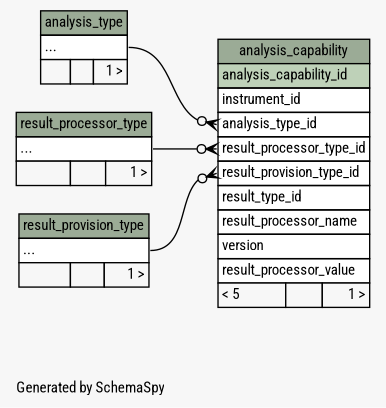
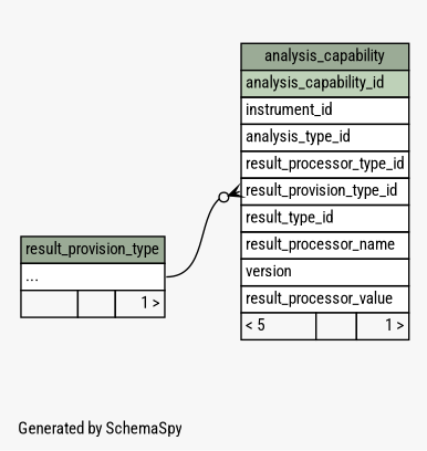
  digraph {
    bgcolor="#f7f7f7"
    fontname="Roboto Condensed"
    fontsize=11
    label="\nGenerated by SchemaSpy"
    labeljust=l
    nodesep=0.18
    rankdir=RL
    ranksep=0.46
    node [fontname="Roboto Condensed" fontsize=11 shape=plaintext]
    edge [arrowhead=none arrowsize=0.8 arrowtail=crowodot dir=back fontname="Roboto Condensed" headport="elipses:e"]
    n1 [label=<     <TABLE BORDER="0" CELLBORDER="1" CELLSPACING="0" BGCOLOR="#ffffff">       <TR><TD COLSPAN="3" BGCOLOR="#9bab96" ALIGN="CENTER">analysis_capability</TD></TR>       <TR><TD PORT="analysis_capability_id" COLSPAN="3" BGCOLOR="#bed1b8" ALIGN="LEFT">analysis_capability_id</TD></TR>       <TR><TD PORT="instrument_id" COLSPAN="3" ALIGN="LEFT">instrument_id</TD></TR>       <TR><TD PORT="analysis_type_id" COLSPAN="3" ALIGN="LEFT">analysis_type_id</TD></TR>       <TR><TD PORT="result_processor_type_id" COLSPAN="3" ALIGN="LEFT">result_processor_type_id</TD></TR>       <TR><TD PORT="result_provision_type_id" COLSPAN="3" ALIGN="LEFT">result_provision_type_id</TD></TR>       <TR><TD PORT="result_type_id" COLSPAN="3" ALIGN="LEFT">result_type_id</TD></TR>       <TR><TD PORT="result_processor_name" COLSPAN="3" ALIGN="LEFT">result_processor_name</TD></TR>       <TR><TD PORT="version" COLSPAN="3" ALIGN="LEFT">version</TD></TR>       <TR><TD PORT="result_processor_value" COLSPAN="3" ALIGN="LEFT">result_processor_value</TD></TR>       <TR><TD ALIGN="LEFT" BGCOLOR="#f7f7f7">&lt; 5</TD><TD ALIGN="RIGHT" BGCOLOR="#f7f7f7">  </TD><TD ALIGN="RIGHT" BGCOLOR="#f7f7f7">1 &gt;</TD></TR>     </TABLE>>]
-   n2 [label=<     <TABLE BORDER="0" CELLBORDER="1" CELLSPACING="0" BGCOLOR="#ffffff">       <TR><TD COLSPAN="3" BGCOLOR="#9bab96" ALIGN="CENTER">analysis_type</TD></TR>       <TR><TD PORT="elipses" COLSPAN="3" ALIGN="LEFT">...</TD></TR>       <TR><TD ALIGN="LEFT" BGCOLOR="#f7f7f7">  </TD><TD ALIGN="RIGHT" BGCOLOR="#f7f7f7">  </TD><TD ALIGN="RIGHT" BGCOLOR="#f7f7f7">1 &gt;</TD></TR>     </TABLE>>]
-   n3 [label=<     <TABLE BORDER="0" CELLBORDER="1" CELLSPACING="0" BGCOLOR="#ffffff">       <TR><TD COLSPAN="3" BGCOLOR="#9bab96" ALIGN="CENTER">result_processor_type</TD></TR>       <TR><TD PORT="elipses" COLSPAN="3" ALIGN="LEFT">...</TD></TR>       <TR><TD ALIGN="LEFT" BGCOLOR="#f7f7f7">  </TD><TD ALIGN="RIGHT" BGCOLOR="#f7f7f7">  </TD><TD ALIGN="RIGHT" BGCOLOR="#f7f7f7">1 &gt;</TD></TR>     </TABLE>>]
    n4 [label=<     <TABLE BORDER="0" CELLBORDER="1" CELLSPACING="0" BGCOLOR="#ffffff">       <TR><TD COLSPAN="3" BGCOLOR="#9bab96" ALIGN="CENTER">result_provision_type</TD></TR>       <TR><TD PORT="elipses" COLSPAN="3" ALIGN="LEFT">...</TD></TR>       <TR><TD ALIGN="LEFT" BGCOLOR="#f7f7f7">  </TD><TD ALIGN="RIGHT" BGCOLOR="#f7f7f7">  </TD><TD ALIGN="RIGHT" BGCOLOR="#f7f7f7">1 &gt;</TD></TR>     </TABLE>>]
-   n1 -> n2 [tailport="analysis_type_id:w"]
-   n1 -> n3 [tailport="result_processor_type_id:w"]
    n1 -> n4 [tailport="result_provision_type_id:w"]
  }
